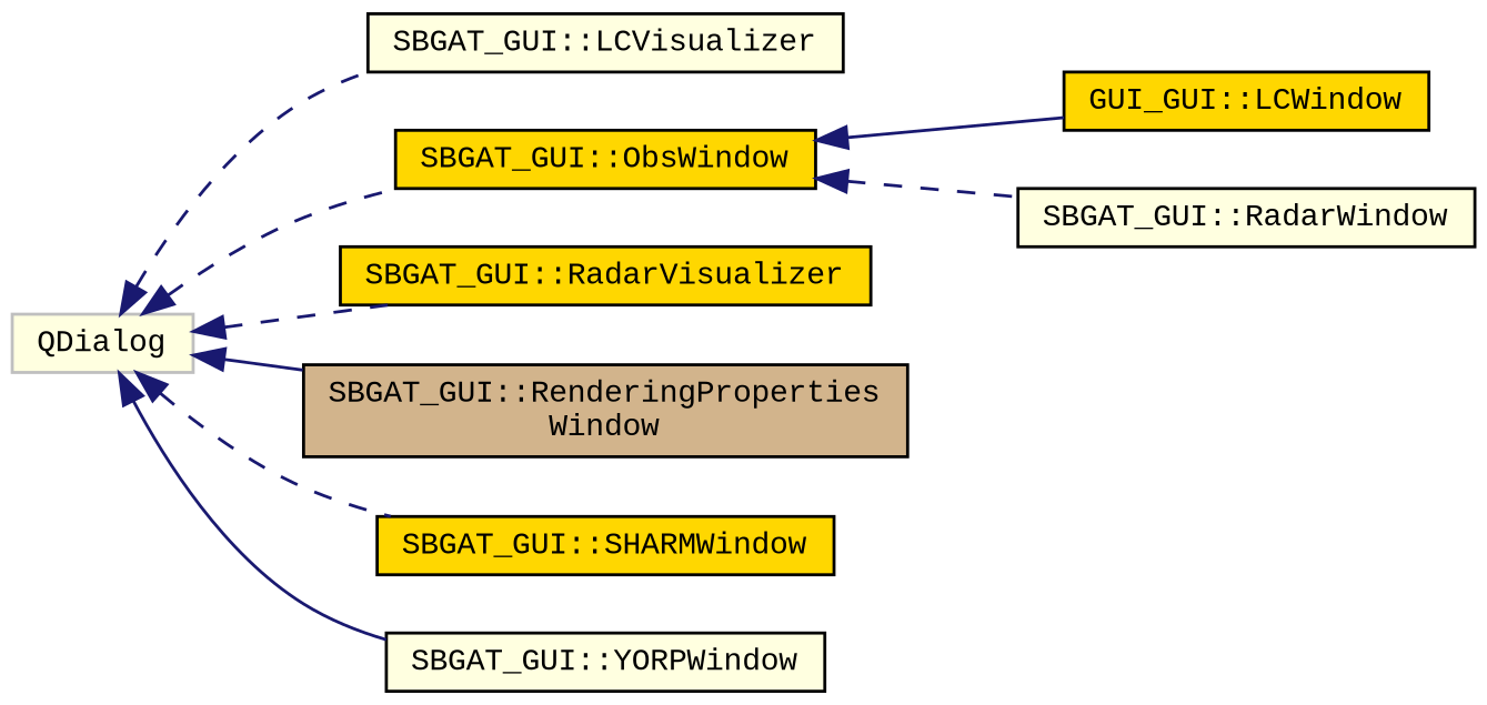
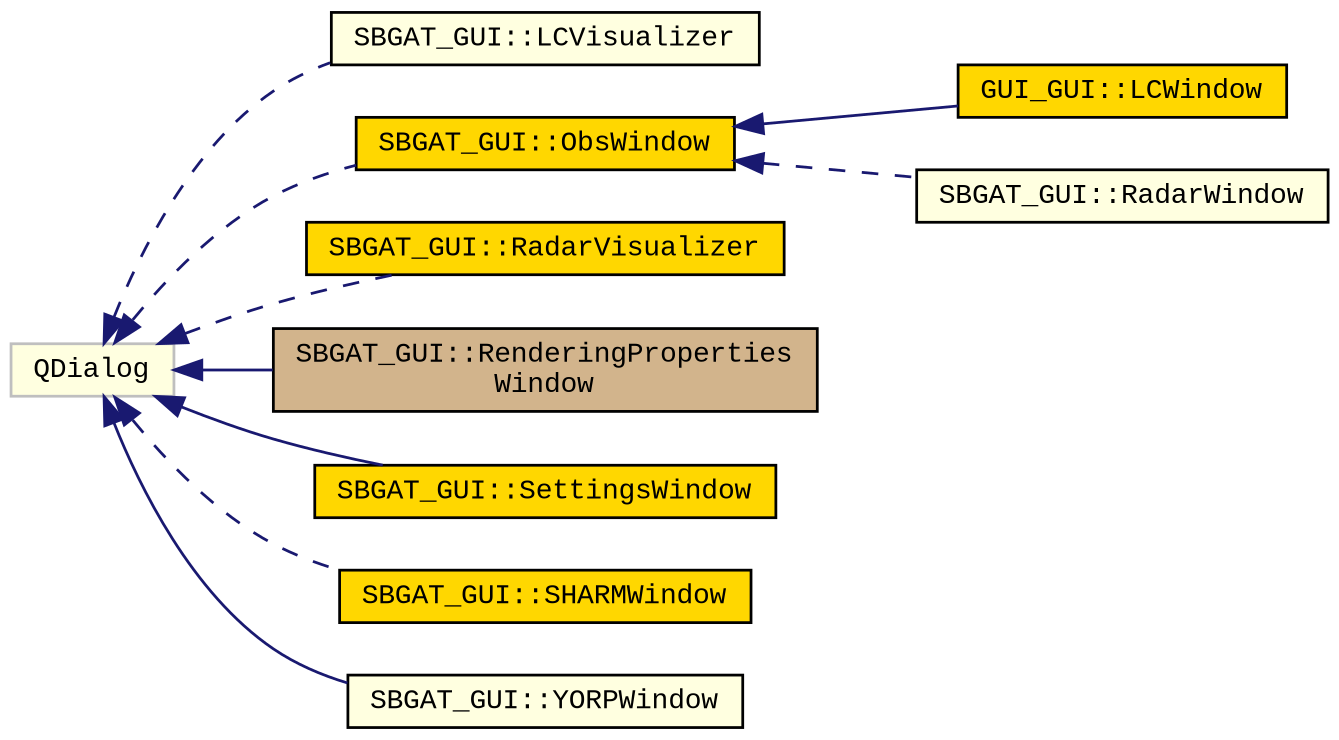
  digraph {
    fontname="Liberation Mono"
    rankdir=LR
    node [color=black fillcolor=gold fontname="Liberation Mono" fontsize=10 shape=record style=filled]
    edge [color=midnightblue dir=back fontname="Liberation Mono" fontsize=10 labelfontname=Helvetica labelfontsize=10 style=dashed]
    n1 [color=grey75 fillcolor=lightyellow height=0.2 label=QDialog width=0.4]
    n2 [fillcolor=lightyellow height=0.2 label="SBGAT_GUI::LCVisualizer" width=0.4]
    n3 [height=0.2 label="SBGAT_GUI::ObsWindow" width=0.4]
    n4 [height=0.2 label="SBGAT_GUI::RadarVisualizer" width=0.4]
    n5 [fillcolor=tan height=0.2 label="SBGAT_GUI::RenderingProperties\lWindow" width=0.4]
+   n6 [height=0.2 label="SBGAT_GUI::SettingsWindow" width=0.4]
    n7 [height=0.2 label="SBGAT_GUI::SHARMWindow" width=0.4]
    n8 [fillcolor=lightyellow height=0.2 label="SBGAT_GUI::YORPWindow" width=0.4]
    n9 [height=0.2 label="GUI_GUI::LCWindow" width=0.4]
    n10 [fillcolor=lightyellow height=0.2 label="SBGAT_GUI::RadarWindow" width=0.4]
    n1 -> n2
    n1 -> n3
    n1 -> n4
    n1 -> n5 [style=solid]
+   n1 -> n6 [style=solid]
    n1 -> n7
    n1 -> n8 [style=solid]
    n3 -> n9 [style=solid]
    n3 -> n10
  }
